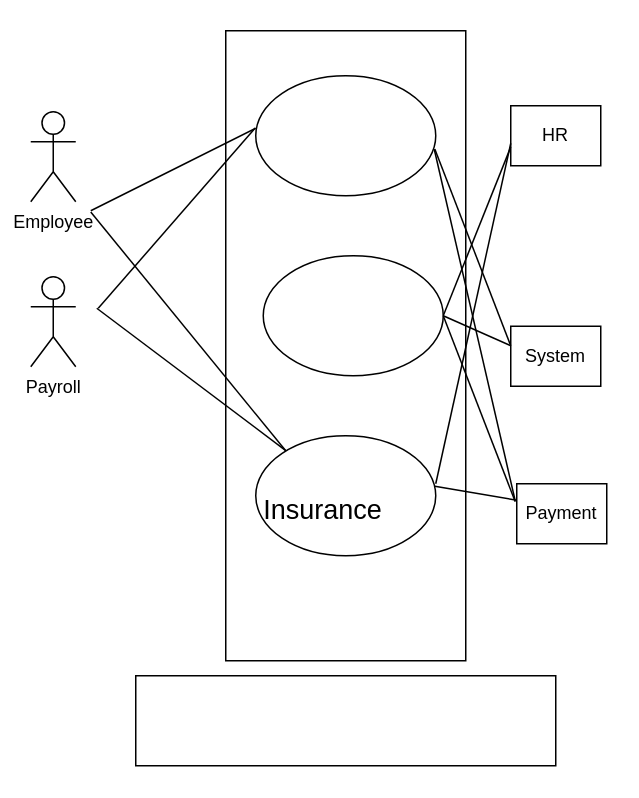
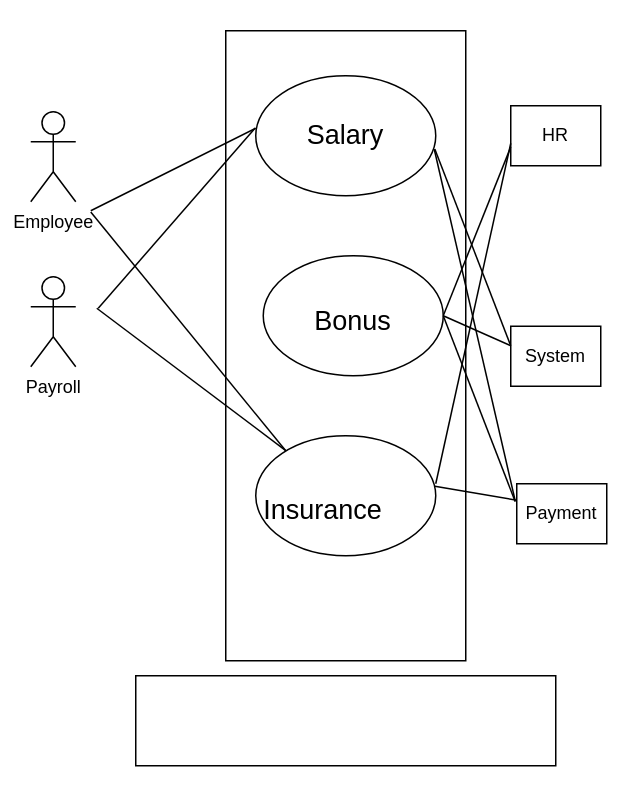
  <mxCell id="0" />
  <mxCell id="1" parent="0" />
  <mxCell id="2" value="" style="rounded=0;whiteSpace=wrap;html=1;" vertex="1" parent="1"><mxGeometry x="150" y="20" width="160" height="420" as="geometry" /></mxCell>
  <mxCell id="3" value="" style="rounded=0;whiteSpace=wrap;html=1;" vertex="1" parent="1"><mxGeometry x="340" y="70" width="60" height="40" as="geometry" /></mxCell>
  <mxCell id="4" value="" style="ellipse;whiteSpace=wrap;html=1;" vertex="1" parent="1"><mxGeometry x="170" y="50" width="120" height="80" as="geometry" /></mxCell>
  <mxCell id="5" value="" style="ellipse;whiteSpace=wrap;html=1;" vertex="1" parent="1"><mxGeometry x="170" y="290" width="120" height="80" as="geometry" /></mxCell>
  <mxCell id="6" value="" style="ellipse;whiteSpace=wrap;html=1;" vertex="1" parent="1"><mxGeometry x="175" y="170" width="120" height="80" as="geometry" /></mxCell>
+ <mxCell id="7" value="&lt;font style=&quot;font-size: 18px;&quot;&gt;Salary&lt;/font&gt;" style="text;html=1;strokeColor=none;fillColor=none;align=center;verticalAlign=middle;whiteSpace=wrap;rounded=0;" vertex="1" parent="1"><mxGeometry x="200" y="75" width="60" height="30" as="geometry" /></mxCell>
+ <mxCell id="8" value="&lt;font style=&quot;font-size: 18px;&quot;&gt;Bonus&lt;/font&gt;" style="text;html=1;strokeColor=none;fillColor=none;align=center;verticalAlign=middle;whiteSpace=wrap;rounded=0;" vertex="1" parent="1"><mxGeometry x="205" y="199" width="60" height="30" as="geometry" /></mxCell>
  <mxCell id="9" value="&lt;font style=&quot;font-size: 18px;&quot;&gt;Insurance&lt;/font&gt;" style="text;html=1;strokeColor=none;fillColor=none;align=center;verticalAlign=middle;whiteSpace=wrap;rounded=0;" vertex="1" parent="1"><mxGeometry x="185" y="325" width="60" height="30" as="geometry" /></mxCell>
  <mxCell id="10" value="" style="endArrow=none;html=1;rounded=0;" edge="1" parent="1"><mxGeometry width="50" height="50" relative="1" as="geometry"><mxPoint x="60" y="140.846" as="sourcePoint" /><mxPoint x="190" y="300" as="targetPoint" /></mxGeometry></mxCell>
  <mxCell id="11" value="" style="endArrow=none;html=1;rounded=0;" edge="1" parent="1"><mxGeometry width="50" height="50" relative="1" as="geometry"><mxPoint x="60" y="140" as="sourcePoint" /><mxPoint x="170" y="85" as="targetPoint" /></mxGeometry></mxCell>
  <mxCell id="12" value="Employee" style="shape=umlActor;verticalLabelPosition=bottom;verticalAlign=top;html=1;outlineConnect=0;" vertex="1" parent="1"><mxGeometry x="20" y="74" width="30" height="60" as="geometry" /></mxCell>
  <mxCell id="13" value="Payroll" style="shape=umlActor;verticalLabelPosition=bottom;verticalAlign=top;html=1;outlineConnect=0;" vertex="1" parent="1"><mxGeometry x="20" y="184" width="30" height="60" as="geometry" /></mxCell>
  <mxCell id="14" value="HR" style="text;html=1;strokeColor=none;fillColor=none;align=center;verticalAlign=middle;whiteSpace=wrap;rounded=0;" vertex="1" parent="1"><mxGeometry x="340" y="75" width="60" height="30" as="geometry" /></mxCell>
  <mxCell id="15" value="" style="endArrow=none;html=1;rounded=0;" edge="1" parent="1" target="5"><mxGeometry width="50" height="50" relative="1" as="geometry"><mxPoint x="64" y="205" as="sourcePoint" /><mxPoint x="174" y="460" as="targetPoint" /></mxGeometry></mxCell>
  <mxCell id="16" value="" style="endArrow=none;html=1;rounded=0;entryX=-0.003;entryY=0.436;entryDx=0;entryDy=0;entryPerimeter=0;" edge="1" parent="1" target="4"><mxGeometry width="50" height="50" relative="1" as="geometry"><mxPoint x="65" y="205" as="sourcePoint" /><mxPoint x="170" y="90" as="targetPoint" /></mxGeometry></mxCell>
  <mxCell id="17" value="" style="endArrow=none;html=1;rounded=0;entryX=0;entryY=0.75;entryDx=0;entryDy=0;exitX=1;exitY=0.5;exitDx=0;exitDy=0;" edge="1" parent="1" source="6" target="14"><mxGeometry width="50" height="50" relative="1" as="geometry"><mxPoint x="290" y="190" as="sourcePoint" /><mxPoint x="339" y="131" as="targetPoint" /></mxGeometry></mxCell>
  <mxCell id="18" value="" style="rounded=0;whiteSpace=wrap;html=1;" vertex="1" parent="1"><mxGeometry x="340" y="217" width="60" height="40" as="geometry" /></mxCell>
  <mxCell id="19" value="System" style="text;html=1;strokeColor=none;fillColor=none;align=center;verticalAlign=middle;whiteSpace=wrap;rounded=0;" vertex="1" parent="1"><mxGeometry x="340" y="222" width="60" height="30" as="geometry" /></mxCell>
  <mxCell id="20" value="" style="endArrow=none;html=1;rounded=0;exitX=1;exitY=0.5;exitDx=0;exitDy=0;" edge="1" parent="1" source="6"><mxGeometry width="50" height="50" relative="1" as="geometry"><mxPoint x="290" y="190" as="sourcePoint" /><mxPoint x="340" y="230" as="targetPoint" /></mxGeometry></mxCell>
  <mxCell id="21" value="" style="endArrow=none;html=1;rounded=0;exitX=1.003;exitY=0.661;exitDx=0;exitDy=0;exitPerimeter=0;" edge="1" parent="1"><mxGeometry width="50" height="50" relative="1" as="geometry"><mxPoint x="289.36" y="98.88" as="sourcePoint" /><mxPoint x="340" y="230" as="targetPoint" /></mxGeometry></mxCell>
  <mxCell id="22" value="" style="endArrow=none;html=1;rounded=0;" edge="1" parent="1"><mxGeometry width="50" height="50" relative="1" as="geometry"><mxPoint x="290" y="322" as="sourcePoint" /><mxPoint x="340" y="95" as="targetPoint" /></mxGeometry></mxCell>
  <mxCell id="23" value="" style="rounded=0;whiteSpace=wrap;html=1;" vertex="1" parent="1"><mxGeometry x="90" y="450" width="280" height="60" as="geometry" /></mxCell>
  <mxCell id="24" value="" style="rounded=0;whiteSpace=wrap;html=1;" vertex="1" parent="1"><mxGeometry x="344" y="322" width="60" height="40" as="geometry" /></mxCell>
  <mxCell id="25" value="Payment" style="text;html=1;strokeColor=none;fillColor=none;align=center;verticalAlign=middle;whiteSpace=wrap;rounded=0;" vertex="1" parent="1"><mxGeometry x="344" y="327" width="60" height="30" as="geometry" /></mxCell>
  <mxCell id="26" value="" style="endArrow=none;html=1;rounded=0;fontSize=18;exitX=0;exitY=0.25;exitDx=0;exitDy=0;" edge="1" parent="1"><mxGeometry width="50" height="50" relative="1" as="geometry"><mxPoint x="343" y="333.5" as="sourcePoint" /><mxPoint x="289" y="99" as="targetPoint" /></mxGeometry></mxCell>
  <mxCell id="27" value="" style="endArrow=none;html=1;rounded=0;fontSize=18;entryX=1;entryY=0.5;entryDx=0;entryDy=0;" edge="1" parent="1" target="6"><mxGeometry width="50" height="50" relative="1" as="geometry"><mxPoint x="343" y="334" as="sourcePoint" /><mxPoint x="290.6" y="195.6" as="targetPoint" /></mxGeometry></mxCell>
  <mxCell id="28" value="" style="endArrow=none;html=1;rounded=0;fontSize=18;exitX=0.995;exitY=0.42;exitDx=0;exitDy=0;exitPerimeter=0;" edge="1" parent="1" source="5"><mxGeometry width="50" height="50" relative="1" as="geometry"><mxPoint x="294" y="383" as="sourcePoint" /><mxPoint x="344" y="333" as="targetPoint" /></mxGeometry></mxCell>
